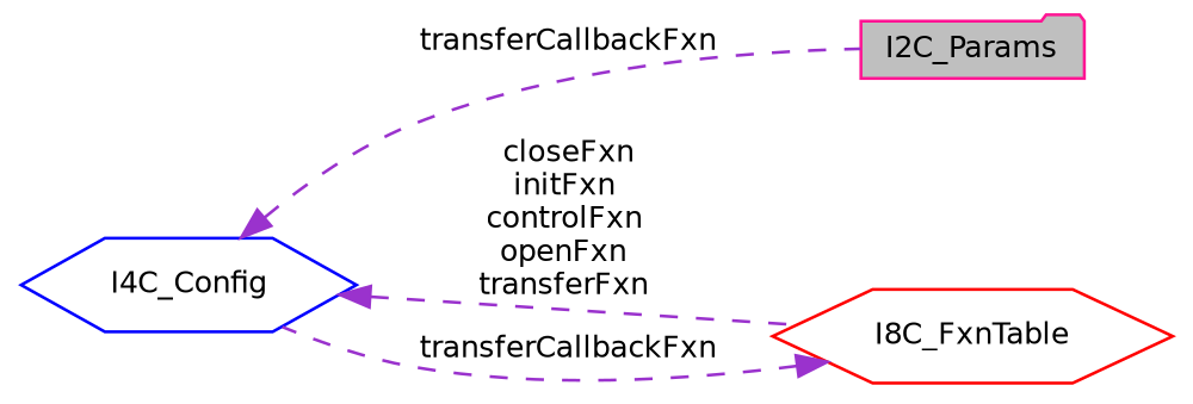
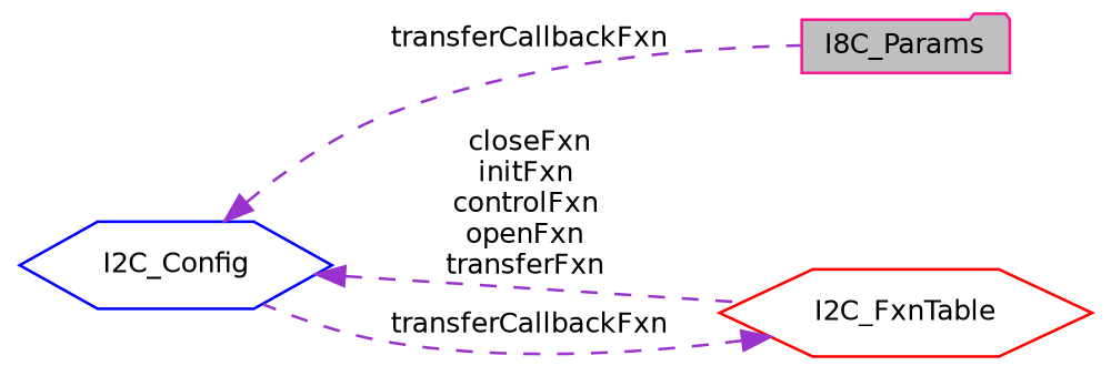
  digraph {
    rankdir=LR
    node [fillcolor=white fontname=Helvetica fontsize=10 shape=hexagon style=filled]
    edge [color=darkorchid3 dir=back fontname=Helvetica fontsize=10 labelfontname=Helvetica labelfontsize=10 style=dashed]
-   n1 [color=deeppink fillcolor=grey75 fontcolor=black height=0.2 label=I2C_Params shape=folder width=0.4]
-   n2 [color=blue height=0.2 label=I4C_Config width=0.4]
-   n3 [color=red height=0.2 label=I8C_FxnTable width=0.4]
+   n1 [color=deeppink fillcolor=grey75 fontcolor=black height=0.2 label=I8C_Params shape=folder width=0.4]
+   n2 [color=blue height=0.2 label=I2C_Config width=0.4]
+   n3 [color=red height=0.2 label=I2C_FxnTable width=0.4]
    n2 -> n1 [label=" transferCallbackFxn"]
    n2 -> n3 [label=" closeFxn\ninitFxn\ncontrolFxn\nopenFxn\ntransferFxn"]
    n3 -> n2 [label=" transferCallbackFxn"]
  }
